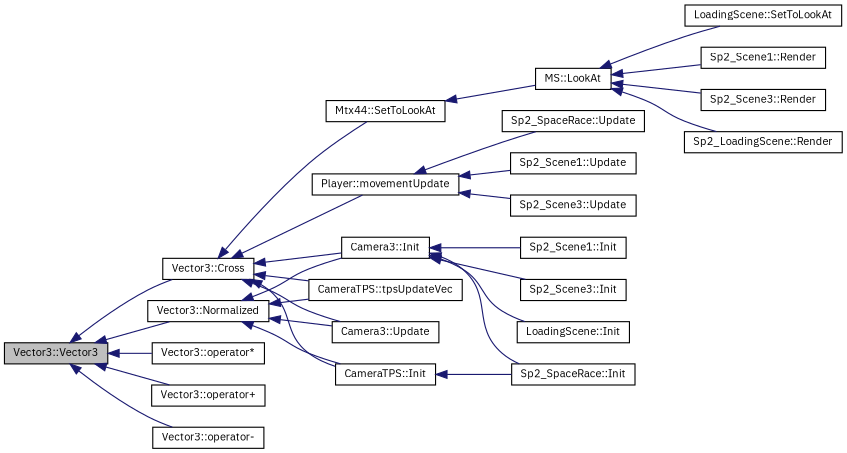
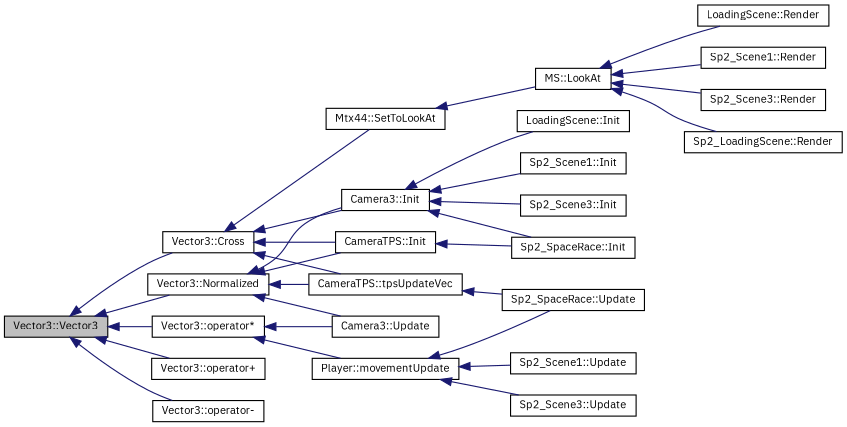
  digraph {
    fontname="IBM Plex Sans"
    rankdir=LR
    node [color=black fontname="IBM Plex Sans" fontsize=10 shape=record]
    edge [color=midnightblue dir=back fontname="IBM Plex Sans" fontsize=10 labelfontname=Helvetica labelfontsize=10 style=solid]
    n1 [fillcolor=grey75 fontcolor=black height=0.2 label="Vector3::Vector3" style=filled width=0.4]
    n2 [height=0.2 label="Vector3::Cross" width=0.4]
    n3 [height=0.2 label="Vector3::Normalized" width=0.4]
    n4 [height=0.2 label="Vector3::operator*" width=0.4]
    n5 [height=0.2 label="Vector3::operator+" width=0.4]
    n6 [height=0.2 label="Vector3::operator-" width=0.4]
    n7 [height=0.2 label="Mtx44::SetToLookAt" width=0.4]
    n8 [height=0.2 label="Camera3::Init" width=0.4]
    n9 [height=0.2 label="Camera3::Update" width=0.4]
    n10 [height=0.2 label="CameraTPS::Init" width=0.4]
    n11 [height=0.2 label="CameraTPS::tpsUpdateVec" width=0.4]
    n12 [height=0.2 label="Player::movementUpdate" width=0.4]
    n13 [height=0.2 label="MS::LookAt" width=0.4]
    n14 [height=0.2 label="LoadingScene::Init" width=0.4]
    n15 [height=0.2 label="Sp2_Scene1::Init" width=0.4]
    n16 [height=0.2 label="Sp2_Scene3::Init" width=0.4]
    n17 [height=0.2 label="Sp2_SpaceRace::Init" width=0.4]
    n18 [height=0.2 label="Sp2_SpaceRace::Update" width=0.4]
    n19 [height=0.2 label="Sp2_Scene1::Update" width=0.4]
    n20 [height=0.2 label="Sp2_Scene3::Update" width=0.4]
-   n21 [height=0.2 label="LoadingScene::SetToLookAt" width=0.4]
+   n21 [height=0.2 label="LoadingScene::Render" width=0.4]
    n22 [height=0.2 label="Sp2_Scene1::Render" width=0.4]
    n23 [height=0.2 label="Sp2_Scene3::Render" width=0.4]
    n24 [height=0.2 label="Sp2_LoadingScene::Render" width=0.4]
    n1 -> n2
    n1 -> n3
    n1 -> n4
    n1 -> n5
    n1 -> n6
    n2 -> n7
    n2 -> n8
-   n2 -> n9
+   n4 -> n9
    n2 -> n10
    n2 -> n11
-   n2 -> n12
+   n4 -> n12
    n3 -> n8
    n3 -> n9
    n3 -> n10
    n3 -> n11
    n7 -> n13
    n8 -> n14
    n8 -> n15
    n8 -> n16
    n8 -> n17
    n10 -> n17
+   n11 -> n18
    n12 -> n18
    n12 -> n19
    n12 -> n20
    n13 -> n21
    n13 -> n22
    n13 -> n23
    n13 -> n24
  }
